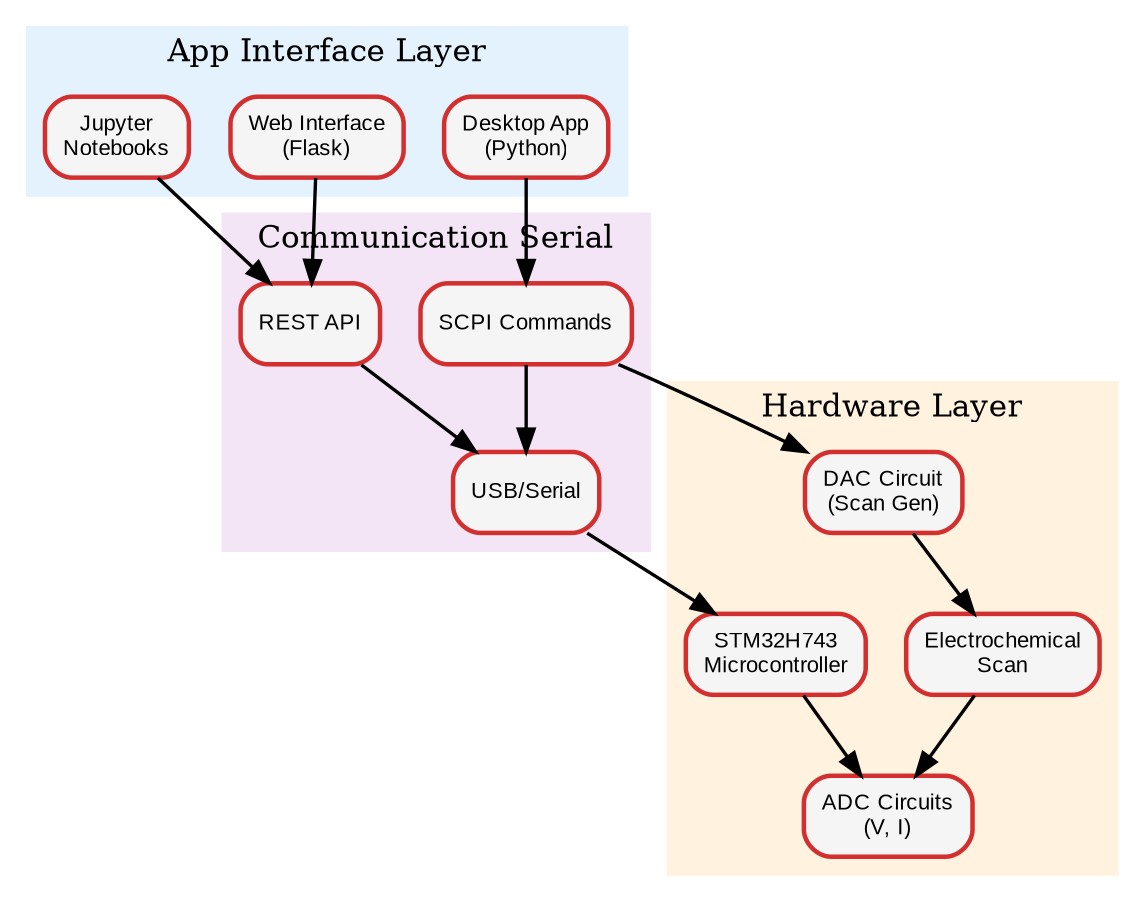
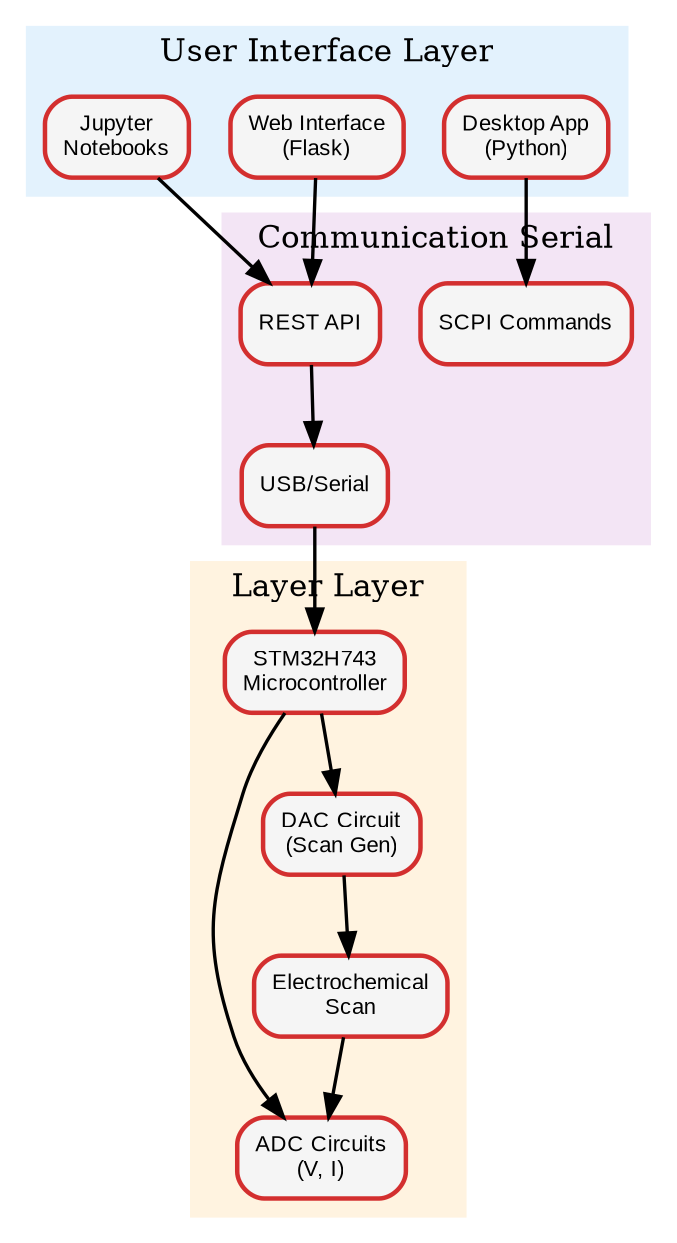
  digraph {
    bgcolor=white
    rankdir=TB
    node [color="#d32f2f" fillcolor="#f5f5f5" fontname=Arial fontsize=10 penwidth=2 shape=box style="filled,rounded"]
    edge [fontname=Arial fontsize=9 penwidth=1.5]
    n1 [label="Desktop App\n(Python)"]
    n2 [label="Web Interface\n(Flask)"]
    n3 [label="Jupyter\nNotebooks"]
    n4 [label="SCPI Commands"]
    n5 [label="USB/Serial"]
    n6 [label="REST API"]
    n7 [label="STM32H743\nMicrocontroller"]
    n8 [label="ADC Circuits\n(V, I)"]
    n9 [label="DAC Circuit\n(Scan Gen)"]
    n10 [label="Electrochemical\nScan"]
    subgraph cluster_1 {
      color="#e3f2fd"
      fillcolor="#e3f2fd"
-     label="App Interface Layer"
+     label="User Interface Layer"
      style=filled
      n1
      n2
      n3
    }
    subgraph cluster_2 {
      color="#f3e5f5"
      fillcolor="#f3e5f5"
      label="Communication Serial"
      style=filled
      n4
      n5
      n6
    }
    subgraph cluster_3 {
      color="#fff3e0"
      fillcolor="#fff3e0"
-     label="Hardware Layer"
+     label="Layer Layer"
      style=filled
      n7
      n8
      n9
      n10
    }
    n1 -> n4
    n2 -> n6
    n3 -> n6
-   n4 -> n5
    n5 -> n7
    n6 -> n5
    n7 -> n8
-   n4 -> n9
+   n7 -> n9
    n9 -> n10
    n10 -> n8
  }
